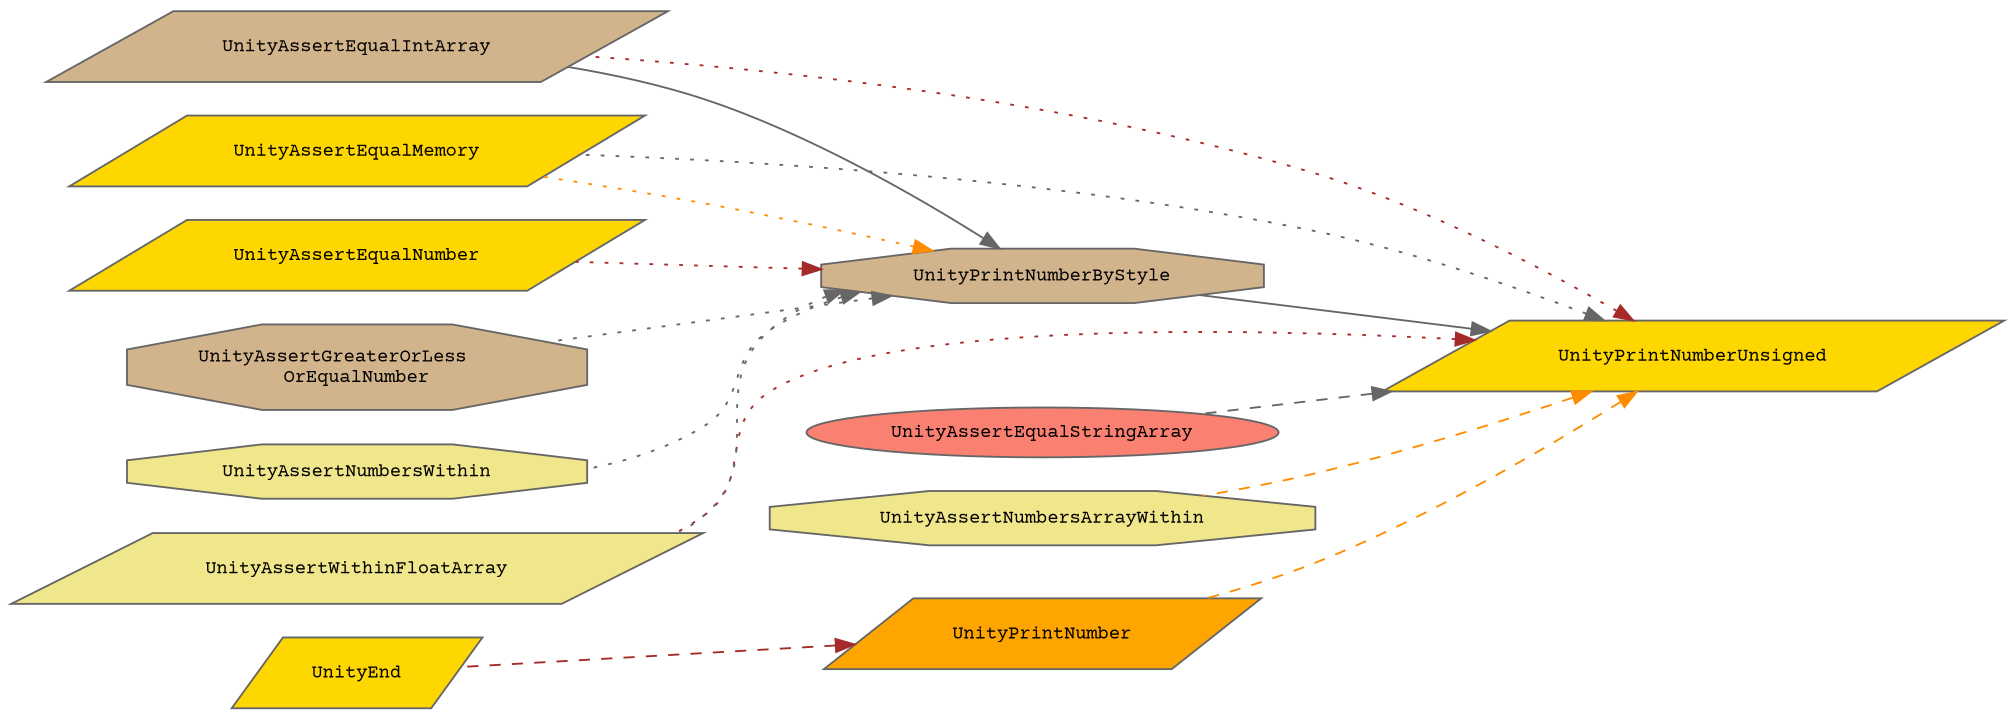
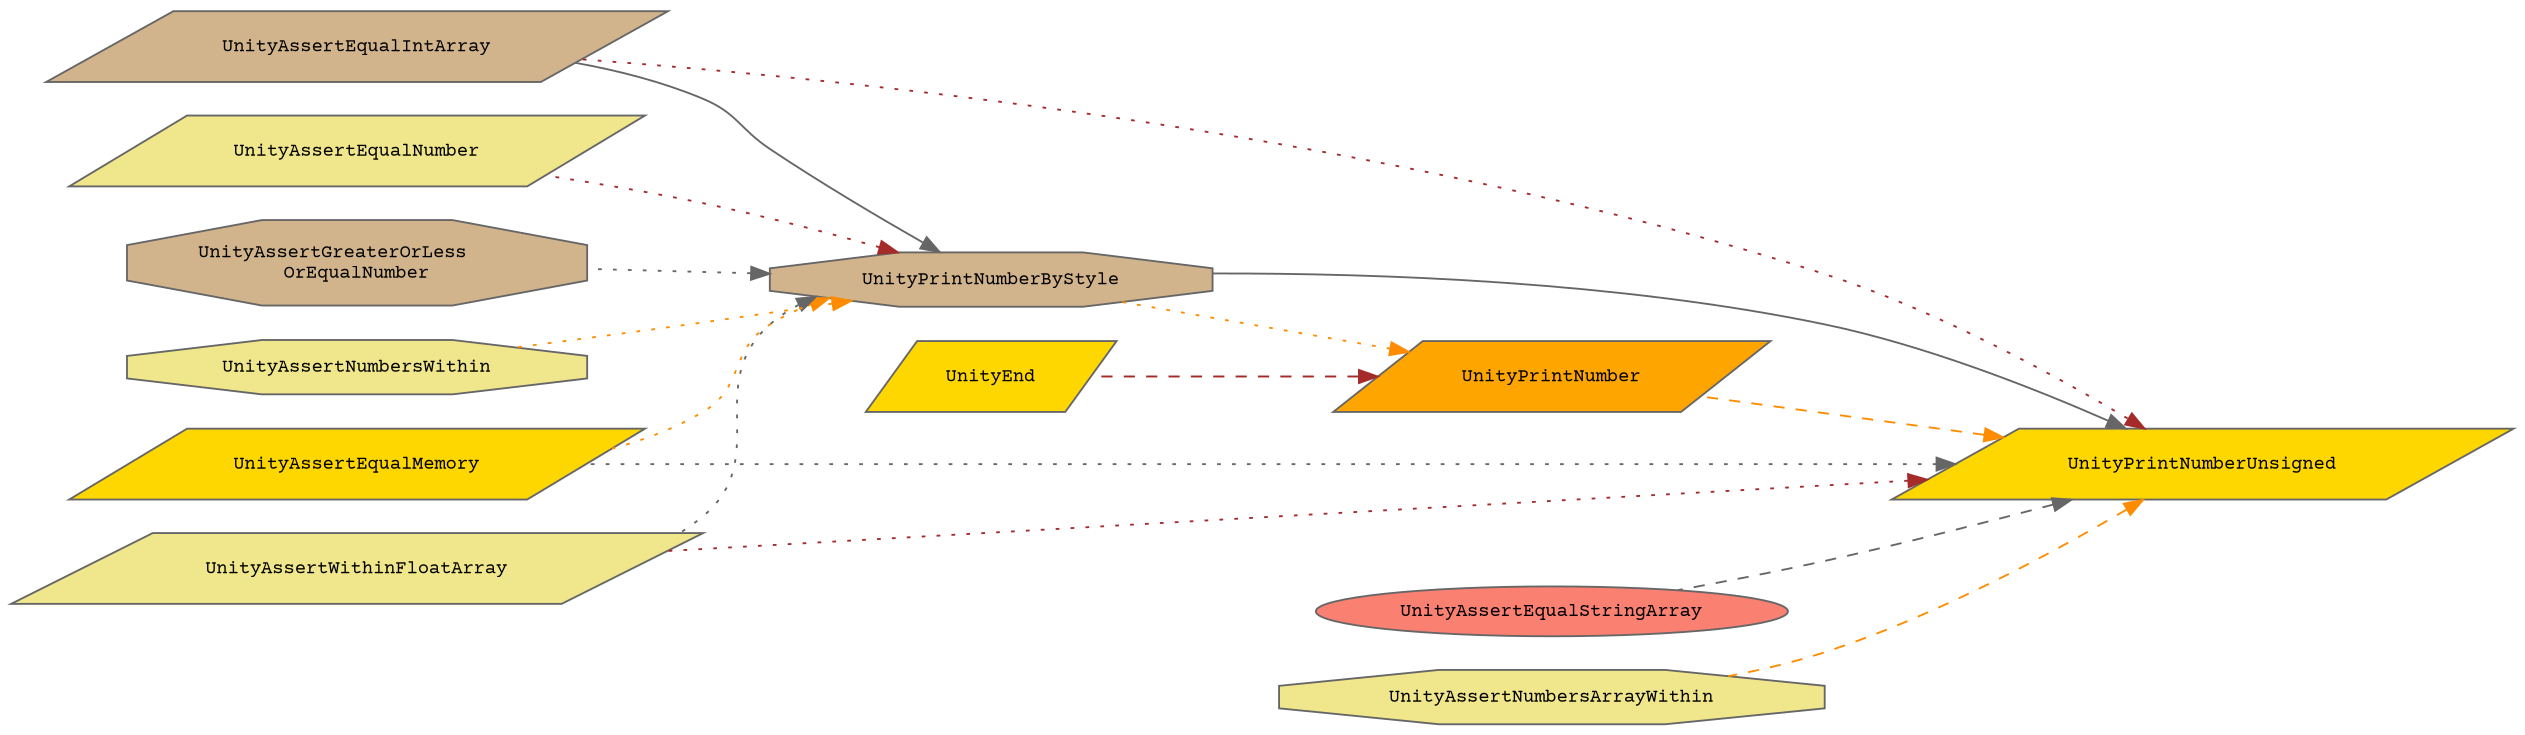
  digraph {
    fontname="Courier Prime"
    rankdir=RL
    node [color=grey40 fillcolor=khaki fontname="Courier Prime" fontsize=10 shape=parallelogram style=filled]
    edge [color=gray40 dir=back fontname="Courier Prime" fontsize=10 labelfontname=Helvetica labelfontsize=10 style=dotted]
    n1 [color=gray40 fillcolor=gold fontcolor=black height=0.2 label=UnityPrintNumberUnsigned width=0.4]
    n2 [fillcolor=tan height=0.2 label=UnityAssertEqualIntArray width=0.4]
    n3 [fillcolor=gold height=0.2 label=UnityAssertEqualMemory width=0.4]
    n4 [fillcolor=salmon height=0.2 label=UnityAssertEqualStringArray shape=ellipse width=0.4]
    n5 [height=0.2 label=UnityAssertNumbersArrayWithin shape=octagon width=0.4]
    n6 [height=0.2 label=UnityAssertWithinFloatArray width=0.4]
    n7 [fillcolor=orange height=0.2 label=UnityPrintNumber width=0.4]
    n8 [fillcolor=tan height=0.2 label=UnityPrintNumberByStyle shape=octagon width=0.4]
    n9 [fillcolor=gold height=0.2 label=UnityEnd width=0.4]
-   n10 [fillcolor=gold height=0.2 label=UnityAssertEqualNumber width=0.4]
+   n10 [height=0.2 label=UnityAssertEqualNumber width=0.4]
    n11 [fillcolor=tan height=0.2 label="UnityAssertGreaterOrLess\lOrEqualNumber" shape=octagon width=0.4]
    n12 [height=0.2 label=UnityAssertNumbersWithin shape=octagon width=0.4]
    n1 -> n2 [color=brown]
    n1 -> n3
    n1 -> n4 [style=dashed]
    n1 -> n5 [color=darkorange style=dashed]
    n1 -> n6 [color=brown]
    n1 -> n7 [color=darkorange style=dashed]
    n1 -> n8 [style=solid]
+   n7 -> n8 [color=darkorange]
    n7 -> n9 [color=brown style=dashed]
    n8 -> n2 [style=solid]
    n8 -> n3 [color=darkorange]
    n8 -> n6
    n8 -> n10 [color=brown]
    n8 -> n11
-   n8 -> n12
+   n8 -> n12 [color=darkorange]
  }
